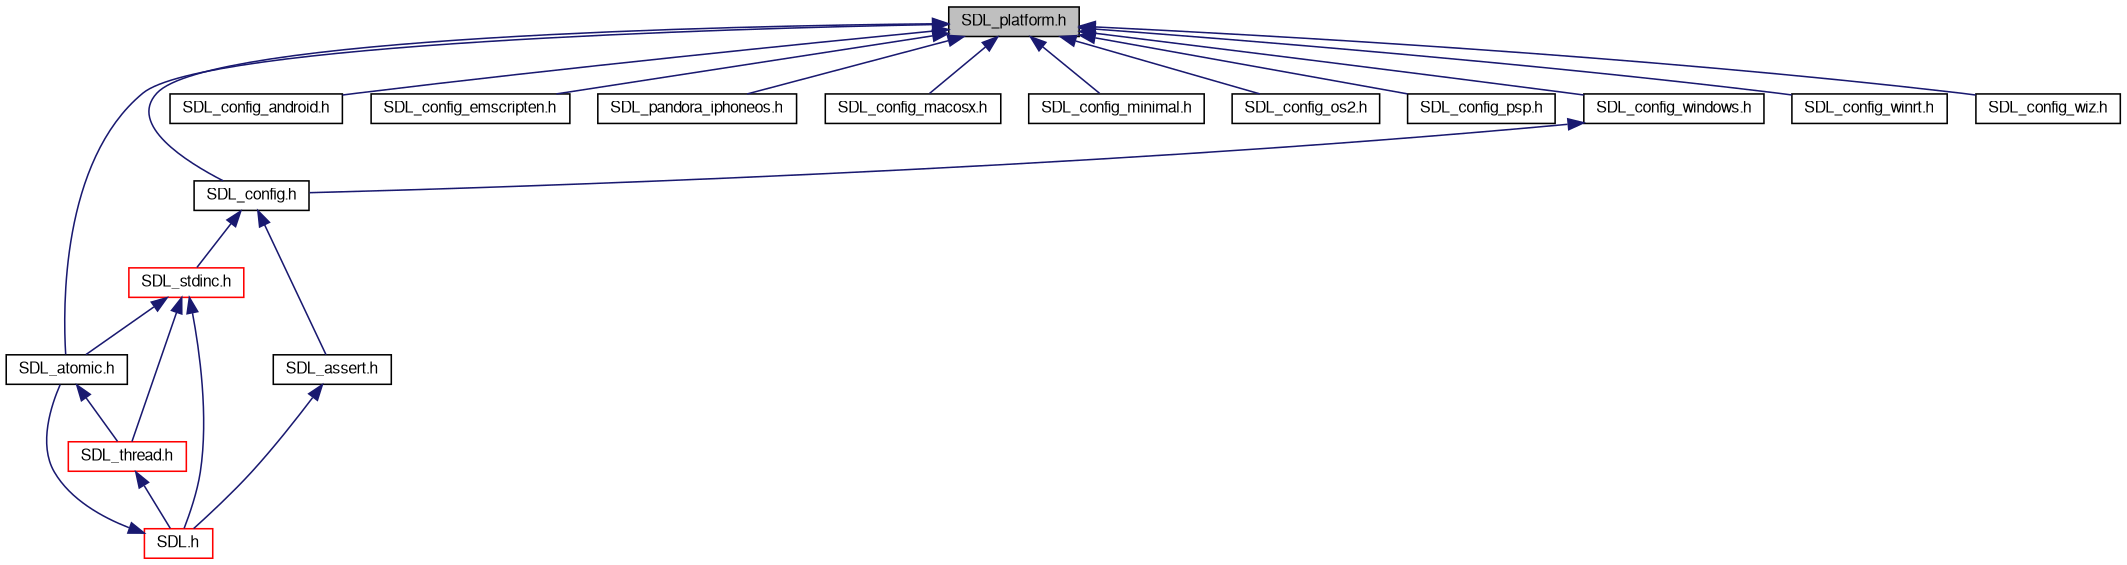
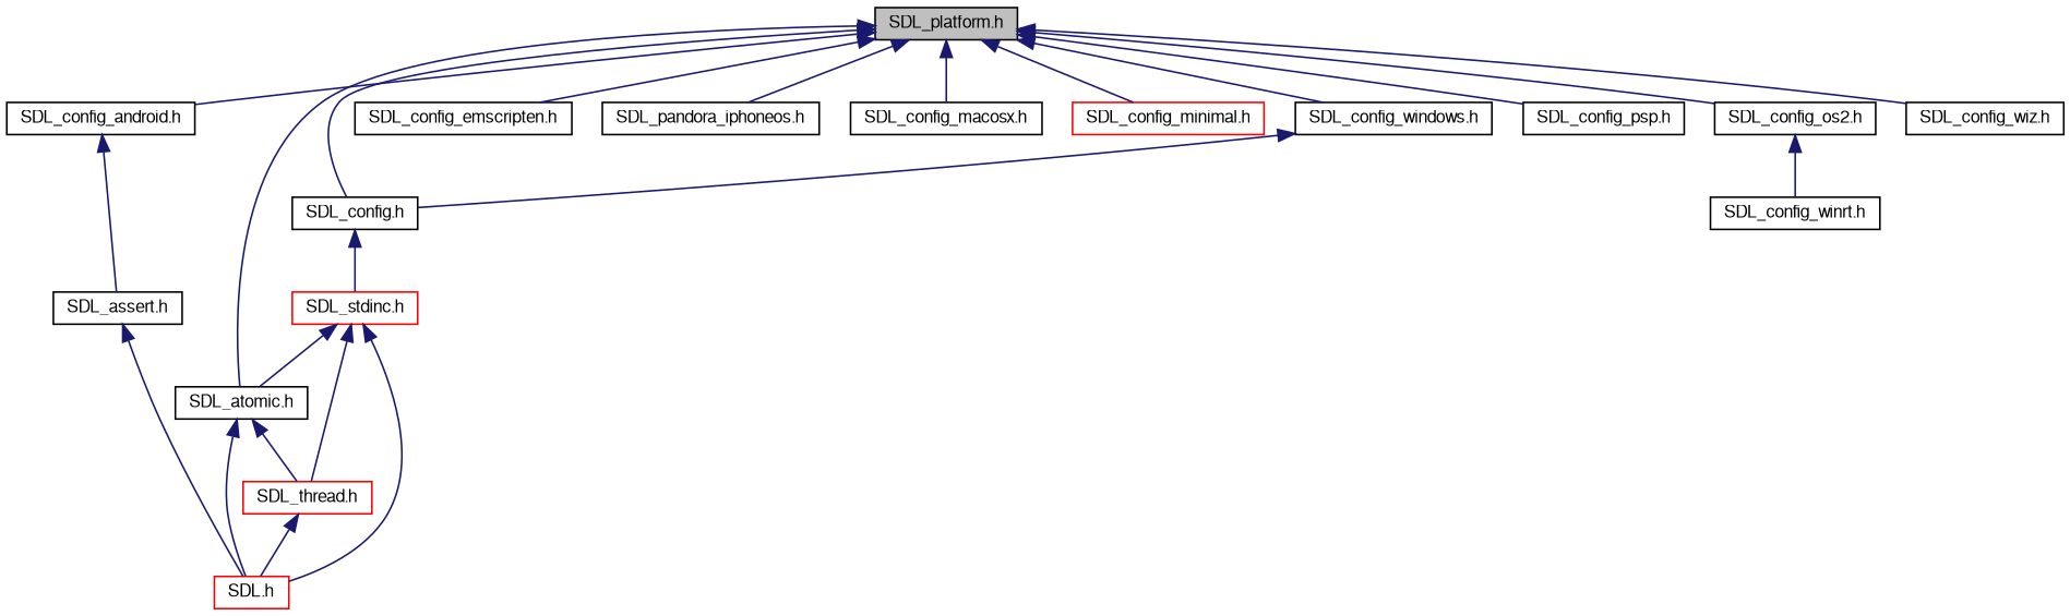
  digraph {
    node [color=black fillcolor=white fontname=FreeSans fontsize=10 shape=record style=filled]
    edge [color=midnightblue dir=back fontname=FreeSans fontsize=10 labelfontname=FreeSans labelfontsize=10 style=solid]
    n1 [fillcolor=grey75 fontcolor=black height=0.2 label="SDL_platform.h" width=0.4]
    n2 [height=0.2 label="SDL_atomic.h" width=0.4]
    n3 [height=0.2 label="SDL_config.h" width=0.4]
    n4 [height=0.2 label="SDL_config_android.h" width=0.4]
    n5 [height=0.2 label="SDL_config_emscripten.h" width=0.4]
    n6 [height=0.2 label="SDL_pandora_iphoneos.h" width=0.4]
    n7 [height=0.2 label="SDL_config_macosx.h" width=0.4]
-   n8 [height=0.2 label="SDL_config_minimal.h" width=0.4]
+   n8 [color=red height=0.2 label="SDL_config_minimal.h" width=0.4]
    n9 [height=0.2 label="SDL_config_os2.h" width=0.4]
    n10 [height=0.2 label="SDL_config_psp.h" width=0.4]
    n11 [height=0.2 label="SDL_config_windows.h" width=0.4]
    n12 [height=0.2 label="SDL_config_winrt.h" width=0.4]
    n13 [height=0.2 label="SDL_config_wiz.h" width=0.4]
    n14 [color=red height=0.2 label="SDL.h" width=0.4]
    n15 [color=red height=0.2 label="SDL_thread.h" width=0.4]
    n16 [height=0.2 label="SDL_assert.h" width=0.4]
    n17 [color=red height=0.2 label="SDL_stdinc.h" width=0.4]
    n1 -> n2
    n1 -> n3
    n1 -> n4
    n1 -> n5
    n1 -> n6
    n1 -> n7
    n1 -> n8
    n1 -> n9
    n1 -> n10
    n1 -> n11
-   n1 -> n12
+   n9 -> n12
    n1 -> n13
-   n14 -> n2
+   n2 -> n14
    n2 -> n15
-   n3 -> n16
+   n4 -> n16
    n3 -> n17
    n11 -> n3
    n15 -> n14
    n16 -> n14
    n17 -> n2
    n17 -> n14
    n17 -> n15
  }
